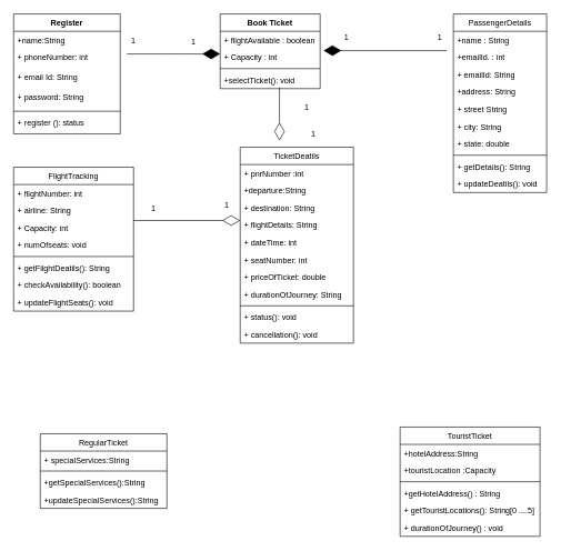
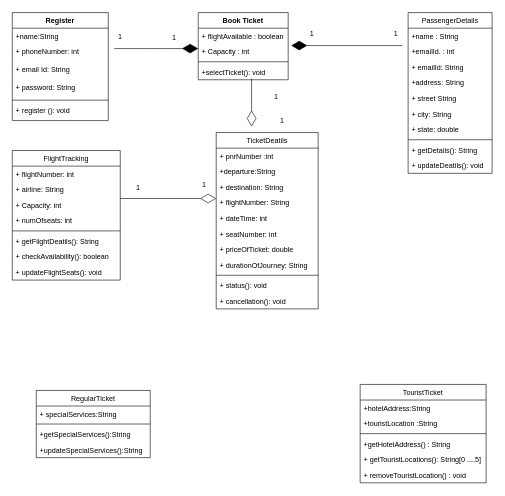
  <mxCell id="0" />
  <mxCell id="1" parent="0" />
  <mxCell id="2" value="Register" style="swimlane;fontStyle=1;align=center;verticalAlign=top;childLayout=stackLayout;horizontal=1;startSize=26;horizontalStack=0;resizeParent=1;resizeParentMax=0;resizeLast=0;collapsible=1;marginBottom=0;" vertex="1" parent="1"><mxGeometry width="160" height="180" as="geometry" x="20" y="20"><mxRectangle x="170" y="90" width="80" height="26" as="alternateBounds" /></mxGeometry></mxCell>
  <mxCell id="3" value="+name:String" style="text;strokeColor=none;fillColor=none;align=left;verticalAlign=top;spacingLeft=4;spacingRight=4;overflow=hidden;rotatable=0;points=[[0,0.5],[1,0.5]];portConstraint=eastwest;" vertex="1" parent="2"><mxGeometry y="26" width="160" height="26" as="geometry" /></mxCell>
  <mxCell id="4" value="+ phoneNumber: int" style="text;strokeColor=none;fillColor=none;align=left;verticalAlign=top;spacingLeft=4;spacingRight=4;overflow=hidden;rotatable=0;points=[[0,0.5],[1,0.5]];portConstraint=eastwest;" vertex="1" parent="2"><mxGeometry y="52" width="160" height="30" as="geometry" /></mxCell>
  <mxCell id="5" value="+ email Id: String" style="text;strokeColor=none;fillColor=none;align=left;verticalAlign=top;spacingLeft=4;spacingRight=4;overflow=hidden;rotatable=0;points=[[0,0.5],[1,0.5]];portConstraint=eastwest;" vertex="1" parent="2"><mxGeometry y="82" width="160" height="30" as="geometry" /></mxCell>
  <mxCell id="6" value="+ password: String" style="text;strokeColor=none;fillColor=none;align=left;verticalAlign=top;spacingLeft=4;spacingRight=4;overflow=hidden;rotatable=0;points=[[0,0.5],[1,0.5]];portConstraint=eastwest;" vertex="1" parent="2"><mxGeometry y="112" width="160" height="30" as="geometry" /></mxCell>
  <mxCell id="7" value="" style="line;strokeWidth=1;fillColor=none;align=left;verticalAlign=middle;spacingTop=-1;spacingLeft=3;spacingRight=3;rotatable=0;labelPosition=right;points=[];portConstraint=eastwest;" vertex="1" parent="2"><mxGeometry y="142" width="160" height="8" as="geometry" /></mxCell>
- <mxCell id="8" value="+ register (): status" style="text;strokeColor=none;fillColor=none;align=left;verticalAlign=top;spacingLeft=4;spacingRight=4;overflow=hidden;rotatable=0;points=[[0,0.5],[1,0.5]];portConstraint=eastwest;" vertex="1" parent="2"><mxGeometry y="150" width="160" height="30" as="geometry" /></mxCell>
+ <mxCell id="8" value="+ register (): void" style="text;strokeColor=none;fillColor=none;align=left;verticalAlign=top;spacingLeft=4;spacingRight=4;overflow=hidden;rotatable=0;points=[[0,0.5],[1,0.5]];portConstraint=eastwest;" vertex="1" parent="2"><mxGeometry y="150" width="160" height="30" as="geometry" /></mxCell>
  <mxCell id="9" value="Book Ticket" style="swimlane;fontStyle=1;align=center;verticalAlign=top;childLayout=stackLayout;horizontal=1;startSize=26;horizontalStack=0;resizeParent=1;resizeParentMax=0;resizeLast=0;collapsible=1;marginBottom=0;" vertex="1" parent="1"><mxGeometry x="330" width="150" height="112" as="geometry" y="20" /></mxCell>
  <mxCell id="10" value="+ flightAvailable : boolean" style="text;strokeColor=none;fillColor=none;align=left;verticalAlign=top;spacingLeft=4;spacingRight=4;overflow=hidden;rotatable=0;points=[[0,0.5],[1,0.5]];portConstraint=eastwest;" vertex="1" parent="9"><mxGeometry y="26" width="150" height="26" as="geometry" /></mxCell>
  <mxCell id="11" value="+ Capacity : int" style="text;strokeColor=none;fillColor=none;align=left;verticalAlign=top;spacingLeft=4;spacingRight=4;overflow=hidden;rotatable=0;points=[[0,0.5],[1,0.5]];portConstraint=eastwest;" vertex="1" parent="9"><mxGeometry y="52" width="150" height="26" as="geometry" /></mxCell>
  <mxCell id="12" value="" style="line;strokeWidth=1;fillColor=none;align=left;verticalAlign=middle;spacingTop=-1;spacingLeft=3;spacingRight=3;rotatable=0;labelPosition=right;points=[];portConstraint=eastwest;" vertex="1" parent="9"><mxGeometry y="78" width="150" height="8" as="geometry" /></mxCell>
  <mxCell id="13" value="+selectTicket(): void" style="text;strokeColor=none;fillColor=none;align=left;verticalAlign=top;spacingLeft=4;spacingRight=4;overflow=hidden;rotatable=0;points=[[0,0.5],[1,0.5]];portConstraint=eastwest;" vertex="1" parent="9"><mxGeometry y="86" width="150" height="26" as="geometry" /></mxCell>
  <mxCell id="14" value="PassengerDetails" style="swimlane;fontStyle=0;childLayout=stackLayout;horizontal=1;startSize=26;fillColor=none;horizontalStack=0;resizeParent=1;resizeParentMax=0;resizeLast=0;collapsible=1;marginBottom=0;" vertex="1" parent="1"><mxGeometry x="680" width="140" height="268" as="geometry" y="20" /></mxCell>
  <mxCell id="15" value="+name : String " style="text;strokeColor=none;fillColor=none;align=left;verticalAlign=top;spacingLeft=4;spacingRight=4;overflow=hidden;rotatable=0;points=[[0,0.5],[1,0.5]];portConstraint=eastwest;" vertex="1" parent="14"><mxGeometry y="26" width="140" height="26" as="geometry" /></mxCell>
  <mxCell id="16" value="+emailId. : int" style="text;strokeColor=none;fillColor=none;align=left;verticalAlign=top;spacingLeft=4;spacingRight=4;overflow=hidden;rotatable=0;points=[[0,0.5],[1,0.5]];portConstraint=eastwest;" vertex="1" parent="14"><mxGeometry y="52" width="140" height="26" as="geometry" /></mxCell>
  <mxCell id="17" value="+ emailId: String" style="text;strokeColor=none;fillColor=none;align=left;verticalAlign=top;spacingLeft=4;spacingRight=4;overflow=hidden;rotatable=0;points=[[0,0.5],[1,0.5]];portConstraint=eastwest;" vertex="1" parent="14"><mxGeometry y="78" width="140" height="26" as="geometry" /></mxCell>
  <mxCell id="18" value="+address: String" style="text;strokeColor=none;fillColor=none;align=left;verticalAlign=top;spacingLeft=4;spacingRight=4;overflow=hidden;rotatable=0;points=[[0,0.5],[1,0.5]];portConstraint=eastwest;" vertex="1" parent="14"><mxGeometry y="104" width="140" height="26" as="geometry" /></mxCell>
  <mxCell id="19" value="+ street String" style="text;strokeColor=none;fillColor=none;align=left;verticalAlign=top;spacingLeft=4;spacingRight=4;overflow=hidden;rotatable=0;points=[[0,0.5],[1,0.5]];portConstraint=eastwest;" vertex="1" parent="14"><mxGeometry y="130" width="140" height="26" as="geometry" /></mxCell>
  <mxCell id="20" value="+ city: String" style="text;strokeColor=none;fillColor=none;align=left;verticalAlign=top;spacingLeft=4;spacingRight=4;overflow=hidden;rotatable=0;points=[[0,0.5],[1,0.5]];portConstraint=eastwest;" vertex="1" parent="14"><mxGeometry y="156" width="140" height="26" as="geometry" /></mxCell>
  <mxCell id="21" value="+ state: double" style="text;strokeColor=none;fillColor=none;align=left;verticalAlign=top;spacingLeft=4;spacingRight=4;overflow=hidden;rotatable=0;points=[[0,0.5],[1,0.5]];portConstraint=eastwest;" vertex="1" parent="14"><mxGeometry y="182" width="140" height="26" as="geometry" /></mxCell>
  <mxCell id="22" value="" style="line;strokeWidth=1;fillColor=none;align=left;verticalAlign=middle;spacingTop=-1;spacingLeft=3;spacingRight=3;rotatable=0;labelPosition=right;points=[];portConstraint=eastwest;" vertex="1" parent="14"><mxGeometry y="208" width="140" height="8" as="geometry" /></mxCell>
  <mxCell id="23" value="+ getDetails(): String" style="text;strokeColor=none;fillColor=none;align=left;verticalAlign=top;spacingLeft=4;spacingRight=4;overflow=hidden;rotatable=0;points=[[0,0.5],[1,0.5]];portConstraint=eastwest;" vertex="1" parent="14"><mxGeometry y="216" width="140" height="26" as="geometry" /></mxCell>
  <mxCell id="24" value="+ updateDeatils(): void" style="text;strokeColor=none;fillColor=none;align=left;verticalAlign=top;spacingLeft=4;spacingRight=4;overflow=hidden;rotatable=0;points=[[0,0.5],[1,0.5]];portConstraint=eastwest;" vertex="1" parent="14"><mxGeometry y="242" width="140" height="26" as="geometry" /></mxCell>
  <mxCell id="25" value="FlightTracking" style="swimlane;fontStyle=0;childLayout=stackLayout;horizontal=1;startSize=26;fillColor=none;horizontalStack=0;resizeParent=1;resizeParentMax=0;resizeLast=0;collapsible=1;marginBottom=0;" vertex="1" parent="1"><mxGeometry y="250" width="180" height="216" as="geometry" x="20" /></mxCell>
  <mxCell id="26" value="+ flightNumber: int" style="text;strokeColor=none;fillColor=none;align=left;verticalAlign=top;spacingLeft=4;spacingRight=4;overflow=hidden;rotatable=0;points=[[0,0.5],[1,0.5]];portConstraint=eastwest;" vertex="1" parent="25"><mxGeometry y="26" width="180" height="26" as="geometry" /></mxCell>
  <mxCell id="27" value="+ airline: String" style="text;strokeColor=none;fillColor=none;align=left;verticalAlign=top;spacingLeft=4;spacingRight=4;overflow=hidden;rotatable=0;points=[[0,0.5],[1,0.5]];portConstraint=eastwest;" vertex="1" parent="25"><mxGeometry y="52" width="180" height="26" as="geometry" /></mxCell>
  <mxCell id="28" value="+ Capacity: int" style="text;strokeColor=none;fillColor=none;align=left;verticalAlign=top;spacingLeft=4;spacingRight=4;overflow=hidden;rotatable=0;points=[[0,0.5],[1,0.5]];portConstraint=eastwest;" vertex="1" parent="25"><mxGeometry y="78" width="180" height="26" as="geometry" /></mxCell>
- <mxCell id="29" value="+ numOfseats: void" style="text;strokeColor=none;fillColor=none;align=left;verticalAlign=top;spacingLeft=4;spacingRight=4;overflow=hidden;rotatable=0;points=[[0,0.5],[1,0.5]];portConstraint=eastwest;" vertex="1" parent="25"><mxGeometry y="104" width="180" height="26" as="geometry" /></mxCell>
+ <mxCell id="29" value="+ numOfseats: int" style="text;strokeColor=none;fillColor=none;align=left;verticalAlign=top;spacingLeft=4;spacingRight=4;overflow=hidden;rotatable=0;points=[[0,0.5],[1,0.5]];portConstraint=eastwest;" vertex="1" parent="25"><mxGeometry y="104" width="180" height="26" as="geometry" /></mxCell>
  <mxCell id="30" value="" style="line;strokeWidth=1;fillColor=none;align=left;verticalAlign=middle;spacingTop=-1;spacingLeft=3;spacingRight=3;rotatable=0;labelPosition=right;points=[];portConstraint=eastwest;" vertex="1" parent="25"><mxGeometry y="130" width="180" height="8" as="geometry" /></mxCell>
  <mxCell id="31" value="+ getFilghtDeatils(): String" style="text;strokeColor=none;fillColor=none;align=left;verticalAlign=top;spacingLeft=4;spacingRight=4;overflow=hidden;rotatable=0;points=[[0,0.5],[1,0.5]];portConstraint=eastwest;" vertex="1" parent="25"><mxGeometry y="138" width="180" height="26" as="geometry" /></mxCell>
  <mxCell id="32" value="+ checkAvailability(): boolean" style="text;strokeColor=none;fillColor=none;align=left;verticalAlign=top;spacingLeft=4;spacingRight=4;overflow=hidden;rotatable=0;points=[[0,0.5],[1,0.5]];portConstraint=eastwest;" vertex="1" parent="25"><mxGeometry y="164" width="180" height="26" as="geometry" /></mxCell>
  <mxCell id="33" value="+ updateFlightSeats(): void" style="text;strokeColor=none;fillColor=none;align=left;verticalAlign=top;spacingLeft=4;spacingRight=4;overflow=hidden;rotatable=0;points=[[0,0.5],[1,0.5]];portConstraint=eastwest;" vertex="1" parent="25"><mxGeometry y="190" width="180" height="26" as="geometry" /></mxCell>
  <mxCell id="34" value="TicketDeatils" style="swimlane;fontStyle=0;childLayout=stackLayout;horizontal=1;startSize=26;fillColor=none;horizontalStack=0;resizeParent=1;resizeParentMax=0;resizeLast=0;collapsible=1;marginBottom=0;" vertex="1" parent="1"><mxGeometry x="360" y="220" width="170" height="294" as="geometry" /></mxCell>
  <mxCell id="35" value="+ pnrNumber :int" style="text;strokeColor=none;fillColor=none;align=left;verticalAlign=top;spacingLeft=4;spacingRight=4;overflow=hidden;rotatable=0;points=[[0,0.5],[1,0.5]];portConstraint=eastwest;" vertex="1" parent="34"><mxGeometry y="26" width="170" height="26" as="geometry" /></mxCell>
  <mxCell id="36" value="+departure:String" style="text;strokeColor=none;fillColor=none;align=left;verticalAlign=top;spacingLeft=4;spacingRight=4;overflow=hidden;rotatable=0;points=[[0,0.5],[1,0.5]];portConstraint=eastwest;" vertex="1" parent="34"><mxGeometry y="52" width="170" height="26" as="geometry" /></mxCell>
  <mxCell id="37" value="+ destination: String" style="text;strokeColor=none;fillColor=none;align=left;verticalAlign=top;spacingLeft=4;spacingRight=4;overflow=hidden;rotatable=0;points=[[0,0.5],[1,0.5]];portConstraint=eastwest;" vertex="1" parent="34"><mxGeometry y="78" width="170" height="26" as="geometry" /></mxCell>
- <mxCell id="38" value="+ flightDetails: String" style="text;strokeColor=none;fillColor=none;align=left;verticalAlign=top;spacingLeft=4;spacingRight=4;overflow=hidden;rotatable=0;points=[[0,0.5],[1,0.5]];portConstraint=eastwest;" vertex="1" parent="34"><mxGeometry y="104" width="170" height="26" as="geometry" /></mxCell>
+ <mxCell id="38" value="+ flightNumber: String" style="text;strokeColor=none;fillColor=none;align=left;verticalAlign=top;spacingLeft=4;spacingRight=4;overflow=hidden;rotatable=0;points=[[0,0.5],[1,0.5]];portConstraint=eastwest;" vertex="1" parent="34"><mxGeometry y="104" width="170" height="26" as="geometry" /></mxCell>
  <mxCell id="39" value="+ dateTime: int" style="text;strokeColor=none;fillColor=none;align=left;verticalAlign=top;spacingLeft=4;spacingRight=4;overflow=hidden;rotatable=0;points=[[0,0.5],[1,0.5]];portConstraint=eastwest;" vertex="1" parent="34"><mxGeometry y="130" width="170" height="26" as="geometry" /></mxCell>
  <mxCell id="40" value="+ seatNumber: int" style="text;strokeColor=none;fillColor=none;align=left;verticalAlign=top;spacingLeft=4;spacingRight=4;overflow=hidden;rotatable=0;points=[[0,0.5],[1,0.5]];portConstraint=eastwest;" vertex="1" parent="34"><mxGeometry y="156" width="170" height="26" as="geometry" /></mxCell>
  <mxCell id="41" value="+ priceOfTicket: double" style="text;strokeColor=none;fillColor=none;align=left;verticalAlign=top;spacingLeft=4;spacingRight=4;overflow=hidden;rotatable=0;points=[[0,0.5],[1,0.5]];portConstraint=eastwest;" vertex="1" parent="34"><mxGeometry y="182" width="170" height="26" as="geometry" /></mxCell>
  <mxCell id="42" value="+ durationOfJourney: String" style="text;strokeColor=none;fillColor=none;align=left;verticalAlign=top;spacingLeft=4;spacingRight=4;overflow=hidden;rotatable=0;points=[[0,0.5],[1,0.5]];portConstraint=eastwest;" vertex="1" parent="34"><mxGeometry y="208" width="170" height="26" as="geometry" /></mxCell>
  <mxCell id="43" value="" style="line;strokeWidth=1;fillColor=none;align=left;verticalAlign=middle;spacingTop=-1;spacingLeft=3;spacingRight=3;rotatable=0;labelPosition=right;points=[];portConstraint=eastwest;" vertex="1" parent="34"><mxGeometry y="234" width="170" height="8" as="geometry" /></mxCell>
  <mxCell id="44" value="+ status(): void" style="text;strokeColor=none;fillColor=none;align=left;verticalAlign=top;spacingLeft=4;spacingRight=4;overflow=hidden;rotatable=0;points=[[0,0.5],[1,0.5]];portConstraint=eastwest;" vertex="1" parent="34"><mxGeometry y="242" width="170" height="26" as="geometry" /></mxCell>
  <mxCell id="45" value="+ cancellation(): void" style="text;strokeColor=none;fillColor=none;align=left;verticalAlign=top;spacingLeft=4;spacingRight=4;overflow=hidden;rotatable=0;points=[[0,0.5],[1,0.5]];portConstraint=eastwest;" vertex="1" parent="34"><mxGeometry y="268" width="170" height="26" as="geometry" /></mxCell>
  <mxCell id="46" value="RegularTicket" style="swimlane;fontStyle=0;childLayout=stackLayout;horizontal=1;startSize=26;fillColor=none;horizontalStack=0;resizeParent=1;resizeParentMax=0;resizeLast=0;collapsible=1;marginBottom=0;" vertex="1" parent="1"><mxGeometry x="60" y="650" width="190" height="112" as="geometry" /></mxCell>
  <mxCell id="47" value="+ specialServices:String" style="text;strokeColor=none;fillColor=none;align=left;verticalAlign=top;spacingLeft=4;spacingRight=4;overflow=hidden;rotatable=0;points=[[0,0.5],[1,0.5]];portConstraint=eastwest;" vertex="1" parent="46"><mxGeometry y="26" width="190" height="26" as="geometry" /></mxCell>
  <mxCell id="48" value="" style="line;strokeWidth=1;fillColor=none;align=left;verticalAlign=middle;spacingTop=-1;spacingLeft=3;spacingRight=3;rotatable=0;labelPosition=right;points=[];portConstraint=eastwest;" vertex="1" parent="46"><mxGeometry y="52" width="190" height="8" as="geometry" /></mxCell>
  <mxCell id="49" value="+getSpecialServices():String" style="text;strokeColor=none;fillColor=none;align=left;verticalAlign=top;spacingLeft=4;spacingRight=4;overflow=hidden;rotatable=0;points=[[0,0.5],[1,0.5]];portConstraint=eastwest;" vertex="1" parent="46"><mxGeometry y="60" width="190" height="26" as="geometry" /></mxCell>
  <mxCell id="50" value="+updateSpecialServices():String" style="text;strokeColor=none;fillColor=none;align=left;verticalAlign=top;spacingLeft=4;spacingRight=4;overflow=hidden;rotatable=0;points=[[0,0.5],[1,0.5]];portConstraint=eastwest;" vertex="1" parent="46"><mxGeometry y="86" width="190" height="26" as="geometry" /></mxCell>
  <mxCell id="51" value="TouristTicket" style="swimlane;fontStyle=0;childLayout=stackLayout;horizontal=1;startSize=26;fillColor=none;horizontalStack=0;resizeParent=1;resizeParentMax=0;resizeLast=0;collapsible=1;marginBottom=0;" vertex="1" parent="1"><mxGeometry x="600" y="640" width="210" height="164" as="geometry" /></mxCell>
  <mxCell id="52" value="+hotelAddress:String" style="text;strokeColor=none;fillColor=none;align=left;verticalAlign=top;spacingLeft=4;spacingRight=4;overflow=hidden;rotatable=0;points=[[0,0.5],[1,0.5]];portConstraint=eastwest;" vertex="1" parent="51"><mxGeometry y="26" width="210" height="26" as="geometry" /></mxCell>
- <mxCell id="53" value="+touristLocation :Capacity" style="text;strokeColor=none;fillColor=none;align=left;verticalAlign=top;spacingLeft=4;spacingRight=4;overflow=hidden;rotatable=0;points=[[0,0.5],[1,0.5]];portConstraint=eastwest;" vertex="1" parent="51"><mxGeometry y="52" width="210" height="26" as="geometry" /></mxCell>
+ <mxCell id="53" value="+touristLocation :String" style="text;strokeColor=none;fillColor=none;align=left;verticalAlign=top;spacingLeft=4;spacingRight=4;overflow=hidden;rotatable=0;points=[[0,0.5],[1,0.5]];portConstraint=eastwest;" vertex="1" parent="51"><mxGeometry y="52" width="210" height="26" as="geometry" /></mxCell>
  <mxCell id="54" value="" style="line;strokeWidth=1;fillColor=none;align=left;verticalAlign=middle;spacingTop=-1;spacingLeft=3;spacingRight=3;rotatable=0;labelPosition=right;points=[];portConstraint=eastwest;" vertex="1" parent="51"><mxGeometry y="78" width="210" height="8" as="geometry" /></mxCell>
  <mxCell id="55" value="+getHotelAddress() : String" style="text;strokeColor=none;fillColor=none;align=left;verticalAlign=top;spacingLeft=4;spacingRight=4;overflow=hidden;rotatable=0;points=[[0,0.5],[1,0.5]];portConstraint=eastwest;" vertex="1" parent="51"><mxGeometry y="86" width="210" height="26" as="geometry" /></mxCell>
  <mxCell id="56" value="+ getTouristLocations(): String[0 ....5]" style="text;strokeColor=none;fillColor=none;align=left;verticalAlign=top;spacingLeft=4;spacingRight=4;overflow=hidden;rotatable=0;points=[[0,0.5],[1,0.5]];portConstraint=eastwest;" vertex="1" parent="51"><mxGeometry y="112" width="210" height="26" as="geometry" /></mxCell>
- <mxCell id="57" value="+ durationOfJourney() : void" style="text;strokeColor=none;fillColor=none;align=left;verticalAlign=top;spacingLeft=4;spacingRight=4;overflow=hidden;rotatable=0;points=[[0,0.5],[1,0.5]];portConstraint=eastwest;" vertex="1" parent="51"><mxGeometry y="138" width="210" height="26" as="geometry" /></mxCell>
+ <mxCell id="57" value="+ removeTouristLocation() : void" style="text;strokeColor=none;fillColor=none;align=left;verticalAlign=top;spacingLeft=4;spacingRight=4;overflow=hidden;rotatable=0;points=[[0,0.5],[1,0.5]];portConstraint=eastwest;" vertex="1" parent="51"><mxGeometry y="138" width="210" height="26" as="geometry" /></mxCell>
  <mxCell id="58" value="" style="endArrow=diamondThin;endFill=1;endSize=24;html=1;" edge="1" parent="1"><mxGeometry width="160" relative="1" as="geometry"><mxPoint x="190" y="80" as="sourcePoint" /><mxPoint x="330" y="80" as="targetPoint" /><Array as="points"><mxPoint x="260" y="80" /></Array></mxGeometry></mxCell>
  <mxCell id="59" value="" style="endArrow=diamondThin;endFill=1;endSize=24;html=1;" edge="1" parent="1"><mxGeometry width="160" relative="1" as="geometry"><mxPoint x="670" y="75" as="sourcePoint" /><mxPoint x="485" y="75" as="targetPoint" /></mxGeometry></mxCell>
  <mxCell id="60" value="" style="endArrow=diamondThin;endFill=0;endSize=24;html=1;" edge="1" parent="1"><mxGeometry width="160" relative="1" as="geometry"><mxPoint x="419" y="130" as="sourcePoint" /><mxPoint x="419" y="210" as="targetPoint" /></mxGeometry></mxCell>
  <mxCell id="61" value="" style="endArrow=diamondThin;endFill=0;endSize=24;html=1;" edge="1" parent="1"><mxGeometry width="160" relative="1" as="geometry"><mxPoint x="200" y="330" as="sourcePoint" /><mxPoint x="360" y="330" as="targetPoint" /></mxGeometry></mxCell>
  <mxCell id="62" value="1" style="text;html=1;strokeColor=none;fillColor=none;align=center;verticalAlign=middle;whiteSpace=wrap;rounded=0;" vertex="1" parent="1"><mxGeometry x="180" y="50" width="40" height="20" as="geometry" /></mxCell>
  <mxCell id="63" value="1" style="text;html=1;strokeColor=none;fillColor=none;align=center;verticalAlign=middle;whiteSpace=wrap;rounded=0;" vertex="1" parent="1"><mxGeometry x="270" y="52" width="40" height="20" as="geometry" /></mxCell>
  <mxCell id="64" value="1" style="text;html=1;strokeColor=none;fillColor=none;align=center;verticalAlign=middle;whiteSpace=wrap;rounded=0;" vertex="1" parent="1"><mxGeometry x="500" y="46" width="40" height="20" as="geometry" /></mxCell>
  <mxCell id="65" value="1" style="text;html=1;strokeColor=none;fillColor=none;align=center;verticalAlign=middle;whiteSpace=wrap;rounded=0;" vertex="1" parent="1"><mxGeometry x="640" y="46" width="40" height="20" as="geometry" /></mxCell>
  <mxCell id="66" value="1" style="text;html=1;strokeColor=none;fillColor=none;align=center;verticalAlign=middle;whiteSpace=wrap;rounded=0;" vertex="1" parent="1"><mxGeometry x="210" y="302" width="40" height="20" as="geometry" /></mxCell>
  <mxCell id="67" value="1" style="text;html=1;strokeColor=none;fillColor=none;align=center;verticalAlign=middle;whiteSpace=wrap;rounded=0;" vertex="1" parent="1"><mxGeometry x="320" y="298" width="40" height="20" as="geometry" /></mxCell>
  <mxCell id="68" value="1" style="text;html=1;strokeColor=none;fillColor=none;align=center;verticalAlign=middle;whiteSpace=wrap;rounded=0;" vertex="1" parent="1"><mxGeometry x="440" y="150" width="40" height="20" as="geometry" /></mxCell>
  <mxCell id="69" value="1" style="text;html=1;strokeColor=none;fillColor=none;align=center;verticalAlign=middle;whiteSpace=wrap;rounded=0;" vertex="1" parent="1"><mxGeometry x="450" y="190" width="40" height="20" as="geometry" /></mxCell>
